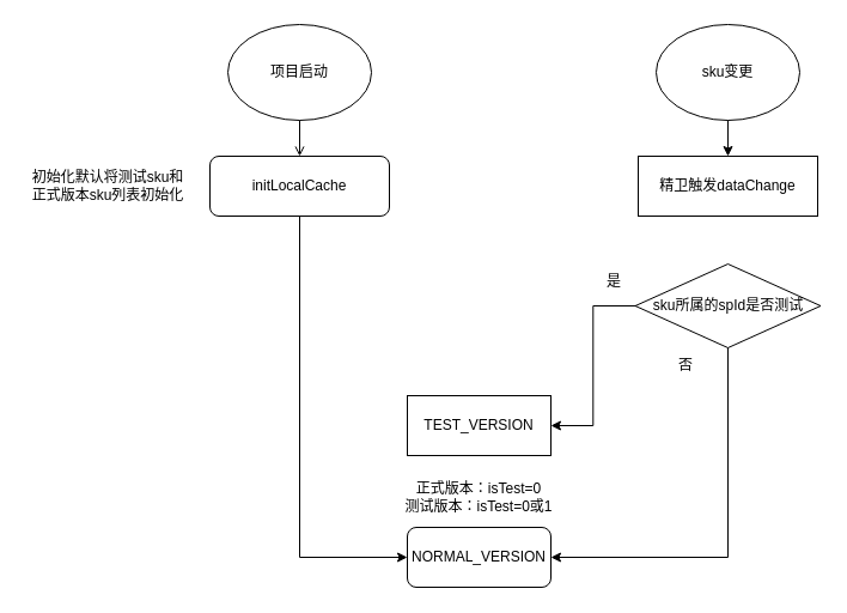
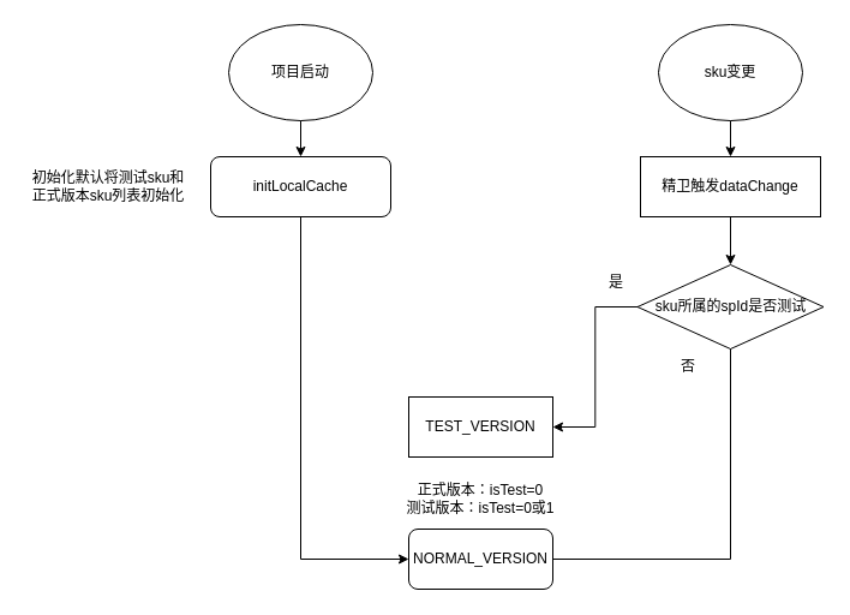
  <mxCell id="0" />
  <mxCell id="1" parent="0" />
- <mxCell id="2" style="edgeStyle=orthogonalEdgeStyle;rounded=0;orthogonalLoop=1;jettySize=auto;html=1;exitX=0.5;exitY=1;exitDx=0;exitDy=0;entryX=0.5;entryY=0;entryDx=0;entryDy=0;endArrow=open;" edge="1" parent="1" source="3" target="9"><mxGeometry relative="1" as="geometry" /></mxCell>
+ <mxCell id="2" style="edgeStyle=orthogonalEdgeStyle;rounded=0;orthogonalLoop=1;jettySize=auto;html=1;exitX=0.5;exitY=1;exitDx=0;exitDy=0;entryX=0.5;entryY=0;entryDx=0;entryDy=0;" edge="1" parent="1" source="3" target="9"><mxGeometry relative="1" as="geometry" /></mxCell>
  <mxCell id="3" value="项目启动" style="ellipse;whiteSpace=wrap;html=1;fillColor=none;" vertex="1" parent="1"><mxGeometry x="190" y="20" width="120" height="80" as="geometry" /></mxCell>
  <mxCell id="4" style="edgeStyle=orthogonalEdgeStyle;rounded=0;orthogonalLoop=1;jettySize=auto;html=1;exitX=0.5;exitY=1;exitDx=0;exitDy=0;entryX=0.5;entryY=0;entryDx=0;entryDy=0;" edge="1" parent="1" source="5" target="11"><mxGeometry relative="1" as="geometry" /></mxCell>
  <mxCell id="5" value="sku变更" style="ellipse;whiteSpace=wrap;html=1;fillColor=none;" vertex="1" parent="1"><mxGeometry x="548" y="20" width="120" height="80" as="geometry" /></mxCell>
  <mxCell id="6" value="TEST_VERSION" style="whiteSpace=wrap;html=1;fillColor=none;rounded=0;" vertex="1" parent="1"><mxGeometry x="340" y="330" width="120" height="50" as="geometry" /></mxCell>
  <mxCell id="7" value="NORMAL_VERSION" style="rounded=1;whiteSpace=wrap;html=1;fillColor=none;" vertex="1" parent="1"><mxGeometry x="340" y="440" width="120" height="50" as="geometry" /></mxCell>
  <mxCell id="8" style="edgeStyle=orthogonalEdgeStyle;rounded=0;orthogonalLoop=1;jettySize=auto;html=1;exitX=0.5;exitY=1;exitDx=0;exitDy=0;entryX=0;entryY=0.5;entryDx=0;entryDy=0;" edge="1" parent="1" source="9" target="7"><mxGeometry relative="1" as="geometry" /></mxCell>
  <mxCell id="9" value="initLocalCache" style="rounded=1;whiteSpace=wrap;html=1;fillColor=none;" vertex="1" parent="1"><mxGeometry x="175" y="130" width="150" height="50" as="geometry" /></mxCell>
+ <mxCell id="10" style="edgeStyle=orthogonalEdgeStyle;rounded=0;orthogonalLoop=1;jettySize=auto;html=1;exitX=0.5;exitY=1;exitDx=0;exitDy=0;entryX=0.5;entryY=0;entryDx=0;entryDy=0;" edge="1" parent="1" source="11" target="14"><mxGeometry relative="1" as="geometry" /></mxCell>
  <mxCell id="11" value="精卫触发dataChange" style="whiteSpace=wrap;html=1;fillColor=none;rounded=0;" vertex="1" parent="1"><mxGeometry x="533" y="130" width="150" height="50" as="geometry" /></mxCell>
  <mxCell id="12" style="edgeStyle=orthogonalEdgeStyle;rounded=0;orthogonalLoop=1;jettySize=auto;html=1;exitX=0;exitY=0.5;exitDx=0;exitDy=0;entryX=1;entryY=0.5;entryDx=0;entryDy=0;" edge="1" parent="1" source="14" target="6"><mxGeometry relative="1" as="geometry" /></mxCell>
- <mxCell id="13" style="edgeStyle=orthogonalEdgeStyle;rounded=0;orthogonalLoop=1;jettySize=auto;html=1;exitX=0.5;exitY=1;exitDx=0;exitDy=0;entryX=1;entryY=0.5;entryDx=0;entryDy=0;" edge="1" parent="1" source="14" target="7"><mxGeometry relative="1" as="geometry" /></mxCell>
+ <mxCell id="13" style="edgeStyle=orthogonalEdgeStyle;rounded=0;orthogonalLoop=1;jettySize=auto;html=1;exitX=0.5;exitY=1;exitDx=0;exitDy=0;entryX=1;entryY=0.5;entryDx=0;entryDy=0;endArrow=none;" edge="1" parent="1" source="14" target="7"><mxGeometry relative="1" as="geometry" /></mxCell>
  <mxCell id="14" value="sku所属的spId是否测试" style="rhombus;whiteSpace=wrap;html=1;fillColor=none;" vertex="1" parent="1"><mxGeometry x="530.5" y="220" width="155" height="70" as="geometry" /></mxCell>
  <mxCell id="15" value="是" style="text;html=1;align=center;verticalAlign=middle;whiteSpace=wrap;rounded=0;" vertex="1" parent="1"><mxGeometry x="483" y="220" width="60" height="30" as="geometry" /></mxCell>
  <mxCell id="16" value="否" style="text;html=1;align=center;verticalAlign=middle;whiteSpace=wrap;rounded=0;" vertex="1" parent="1"><mxGeometry x="543" y="290" width="60" height="30" as="geometry" /></mxCell>
  <mxCell id="17" value="初始化默认将测试sku和正式版本sku列表初始化" style="text;html=1;align=center;verticalAlign=middle;whiteSpace=wrap;rounded=0;" vertex="1" parent="1"><mxGeometry x="20" y="140" width="140" height="30" as="geometry" /></mxCell>
  <mxCell id="18" value="正式版本：isTest=0&lt;div&gt;测试版本：&lt;span style=&quot;background-color: transparent; color: light-dark(rgb(0, 0, 0), rgb(255, 255, 255));&quot;&gt;isTest=0或1&lt;/span&gt;&lt;/div&gt;" style="text;html=1;align=center;verticalAlign=middle;whiteSpace=wrap;rounded=0;" vertex="1" parent="1"><mxGeometry x="330" y="400" width="140" height="30" as="geometry" /></mxCell>
